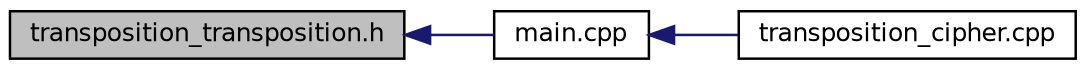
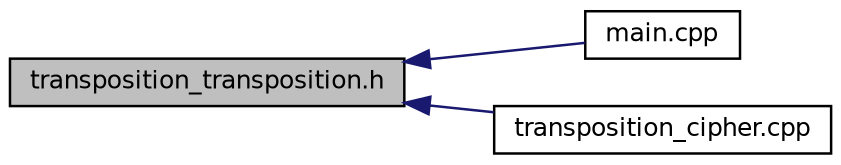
  digraph {
    rankdir=LR
    node [color=black fillcolor=white fontname=Helvetica fontsize=10 shape=record style=filled]
    edge [color=midnightblue dir=back fontname=Helvetica fontsize=10 labelfontname=Helvetica labelfontsize=10 style=solid]
    n1 [fillcolor=grey75 fontcolor=black height=0.2 label="transposition_transposition.h" width=0.4]
    n2 [height=0.2 label="main.cpp" width=0.4]
    n3 [height=0.2 label="transposition_cipher.cpp" width=0.4]
    n1 -> n2
-   n2 -> n3
+   n1 -> n3
  }
